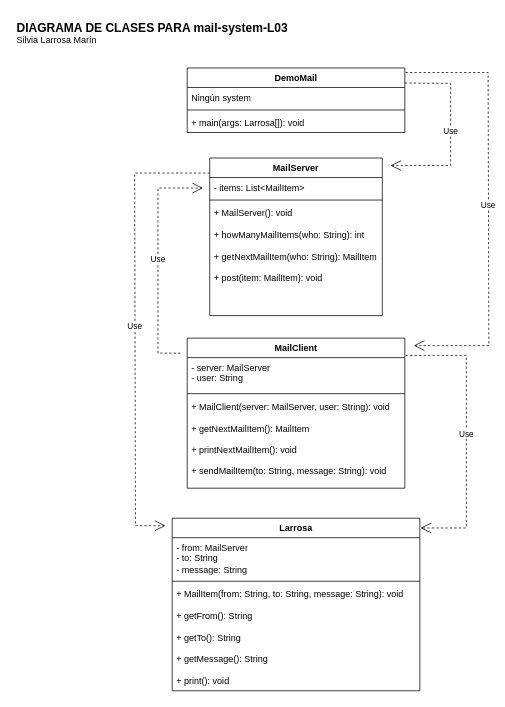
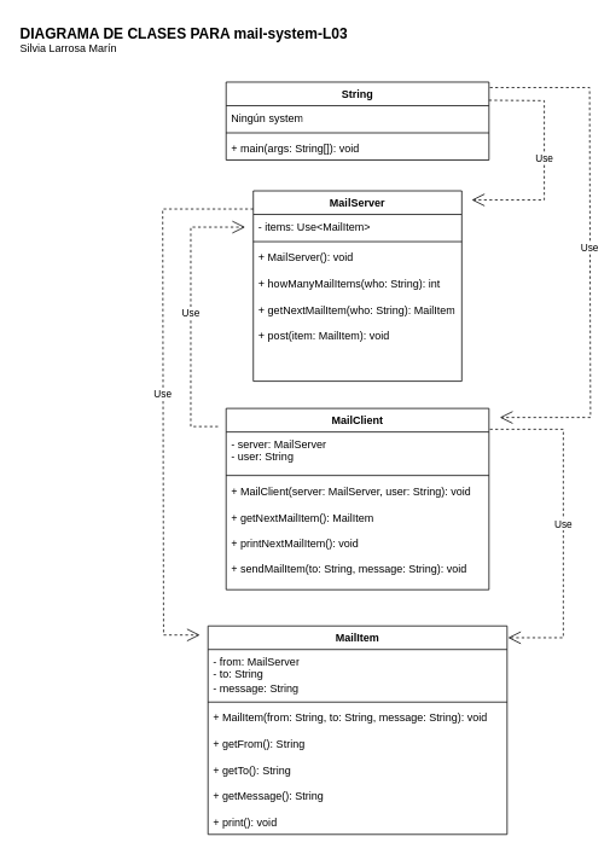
  <mxCell id="0" />
  <mxCell id="1" parent="0" />
- <mxCell id="2" value="DemoMail" style="swimlane;fontStyle=1;align=center;verticalAlign=top;childLayout=stackLayout;horizontal=1;startSize=26;horizontalStack=0;resizeParent=1;resizeParentMax=0;resizeLast=0;collapsible=1;marginBottom=0;whiteSpace=wrap;html=1;" vertex="1" parent="1"><mxGeometry x="249" y="90" width="290" height="86" as="geometry" /></mxCell>
+ <mxCell id="2" value="String" style="swimlane;fontStyle=1;align=center;verticalAlign=top;childLayout=stackLayout;horizontal=1;startSize=26;horizontalStack=0;resizeParent=1;resizeParentMax=0;resizeLast=0;collapsible=1;marginBottom=0;whiteSpace=wrap;html=1;" vertex="1" parent="1"><mxGeometry x="249" y="90" width="290" height="86" as="geometry" /></mxCell>
  <mxCell id="3" value="Ningún system" style="text;strokeColor=none;fillColor=none;align=left;verticalAlign=top;spacingLeft=4;spacingRight=4;overflow=hidden;rotatable=0;points=[[0,0.5],[1,0.5]];portConstraint=eastwest;whiteSpace=wrap;html=1;" vertex="1" parent="2"><mxGeometry y="26" width="290" height="26" as="geometry" /></mxCell>
  <mxCell id="4" value="" style="line;strokeWidth=1;fillColor=none;align=left;verticalAlign=middle;spacingTop=-1;spacingLeft=3;spacingRight=3;rotatable=0;labelPosition=right;points=[];portConstraint=eastwest;strokeColor=inherit;" vertex="1" parent="2"><mxGeometry y="52" width="290" height="8" as="geometry" /></mxCell>
- <mxCell id="5" value="+ main(args: Larrosa[]): void" style="text;strokeColor=none;fillColor=none;align=left;verticalAlign=top;spacingLeft=4;spacingRight=4;overflow=hidden;rotatable=0;points=[[0,0.5],[1,0.5]];portConstraint=eastwest;whiteSpace=wrap;html=1;" vertex="1" parent="2"><mxGeometry y="60" width="290" height="26" as="geometry" /></mxCell>
+ <mxCell id="5" value="+ main(args: String[]): void" style="text;strokeColor=none;fillColor=none;align=left;verticalAlign=top;spacingLeft=4;spacingRight=4;overflow=hidden;rotatable=0;points=[[0,0.5],[1,0.5]];portConstraint=eastwest;whiteSpace=wrap;html=1;" vertex="1" parent="2"><mxGeometry y="60" width="290" height="26" as="geometry" /></mxCell>
  <mxCell id="6" value="MailServer" style="swimlane;fontStyle=1;align=center;verticalAlign=top;childLayout=stackLayout;horizontal=1;startSize=26;horizontalStack=0;resizeParent=1;resizeParentMax=0;resizeLast=0;collapsible=1;marginBottom=0;whiteSpace=wrap;html=1;" vertex="1" parent="1"><mxGeometry x="279" y="210" width="230" height="210" as="geometry" /></mxCell>
- <mxCell id="7" value="- items: List&amp;lt;MailItem&amp;gt;" style="text;strokeColor=none;fillColor=none;align=left;verticalAlign=top;spacingLeft=4;spacingRight=4;overflow=hidden;rotatable=0;points=[[0,0.5],[1,0.5]];portConstraint=eastwest;whiteSpace=wrap;html=1;" vertex="1" parent="6"><mxGeometry y="26" width="230" height="26" as="geometry" /></mxCell>
+ <mxCell id="7" value="- items: Use&amp;lt;MailItem&amp;gt;" style="text;strokeColor=none;fillColor=none;align=left;verticalAlign=top;spacingLeft=4;spacingRight=4;overflow=hidden;rotatable=0;points=[[0,0.5],[1,0.5]];portConstraint=eastwest;whiteSpace=wrap;html=1;" vertex="1" parent="6"><mxGeometry y="26" width="230" height="26" as="geometry" /></mxCell>
  <mxCell id="8" value="" style="line;strokeWidth=1;fillColor=none;align=left;verticalAlign=middle;spacingTop=-1;spacingLeft=3;spacingRight=3;rotatable=0;labelPosition=right;points=[];portConstraint=eastwest;strokeColor=inherit;" vertex="1" parent="6"><mxGeometry y="52" width="230" height="8" as="geometry" /></mxCell>
  <mxCell id="9" value="&lt;div&gt;+ MailServer(): void&lt;/div&gt;&lt;div&gt;&lt;br&gt;&lt;/div&gt;&lt;div&gt;+ howManyMailItems(who: String): int&lt;/div&gt;&lt;div&gt;&lt;br&gt;&lt;/div&gt;&lt;div&gt;+ getNextMailItem(who: String): MailItem&lt;/div&gt;&lt;div&gt;&lt;br&gt;&lt;/div&gt;&lt;div&gt;+ post(item: MailItem): void&lt;/div&gt;" style="text;strokeColor=none;fillColor=none;align=left;verticalAlign=top;spacingLeft=4;spacingRight=4;overflow=hidden;rotatable=0;points=[[0,0.5],[1,0.5]];portConstraint=eastwest;whiteSpace=wrap;html=1;" vertex="1" parent="6"><mxGeometry y="60" width="230" height="150" as="geometry" /></mxCell>
  <mxCell id="10" value="MailClient" style="swimlane;fontStyle=1;align=center;verticalAlign=top;childLayout=stackLayout;horizontal=1;startSize=26;horizontalStack=0;resizeParent=1;resizeParentMax=0;resizeLast=0;collapsible=1;marginBottom=0;whiteSpace=wrap;html=1;" vertex="1" parent="1"><mxGeometry x="249" y="450" width="290" height="200" as="geometry" /></mxCell>
  <mxCell id="11" value="&lt;div&gt;- server: MailServer&lt;/div&gt;&lt;div&gt;- user: String&lt;/div&gt;" style="text;strokeColor=none;fillColor=none;align=left;verticalAlign=top;spacingLeft=4;spacingRight=4;overflow=hidden;rotatable=0;points=[[0,0.5],[1,0.5]];portConstraint=eastwest;whiteSpace=wrap;html=1;" vertex="1" parent="10"><mxGeometry y="26" width="290" height="44" as="geometry" /></mxCell>
  <mxCell id="12" value="" style="line;strokeWidth=1;fillColor=none;align=left;verticalAlign=middle;spacingTop=-1;spacingLeft=3;spacingRight=3;rotatable=0;labelPosition=right;points=[];portConstraint=eastwest;strokeColor=inherit;" vertex="1" parent="10"><mxGeometry y="70" width="290" height="8" as="geometry" /></mxCell>
  <mxCell id="13" value="&lt;div&gt;+ MailClient(server: MailServer, user: String): void&lt;/div&gt;&lt;div&gt;&lt;br&gt;&lt;/div&gt;&lt;div&gt;+ getNextMailItem(): MailItem&lt;/div&gt;&lt;div&gt;&lt;br&gt;&lt;/div&gt;&lt;div&gt;+ printNextMailItem(): void&lt;/div&gt;&lt;div&gt;&lt;br&gt;&lt;/div&gt;&lt;div&gt;+ sendMailItem(to: String, message: String): void&lt;/div&gt;" style="text;strokeColor=none;fillColor=none;align=left;verticalAlign=top;spacingLeft=4;spacingRight=4;overflow=hidden;rotatable=0;points=[[0,0.5],[1,0.5]];portConstraint=eastwest;whiteSpace=wrap;html=1;" vertex="1" parent="10"><mxGeometry y="78" width="290" height="122" as="geometry" /></mxCell>
- <mxCell id="14" value="Larrosa" style="swimlane;fontStyle=1;align=center;verticalAlign=top;childLayout=stackLayout;horizontal=1;startSize=26;horizontalStack=0;resizeParent=1;resizeParentMax=0;resizeLast=0;collapsible=1;marginBottom=0;whiteSpace=wrap;html=1;" vertex="1" parent="1"><mxGeometry x="229" y="690" width="330" height="230" as="geometry" /></mxCell>
+ <mxCell id="14" value="MailItem" style="swimlane;fontStyle=1;align=center;verticalAlign=top;childLayout=stackLayout;horizontal=1;startSize=26;horizontalStack=0;resizeParent=1;resizeParentMax=0;resizeLast=0;collapsible=1;marginBottom=0;whiteSpace=wrap;html=1;" vertex="1" parent="1"><mxGeometry x="229" y="690" width="330" height="230" as="geometry" /></mxCell>
  <mxCell id="15" value="&lt;div&gt;- from: MailServer&lt;/div&gt;&lt;div&gt;- to: String&lt;/div&gt;&lt;div&gt;- message: String&lt;/div&gt;" style="text;strokeColor=none;fillColor=none;align=left;verticalAlign=top;spacingLeft=4;spacingRight=4;overflow=hidden;rotatable=0;points=[[0,0.5],[1,0.5]];portConstraint=eastwest;whiteSpace=wrap;html=1;" vertex="1" parent="14"><mxGeometry y="26" width="330" height="54" as="geometry" /></mxCell>
  <mxCell id="16" value="" style="line;strokeWidth=1;fillColor=none;align=left;verticalAlign=middle;spacingTop=-1;spacingLeft=3;spacingRight=3;rotatable=0;labelPosition=right;points=[];portConstraint=eastwest;strokeColor=inherit;" vertex="1" parent="14"><mxGeometry y="80" width="330" height="8" as="geometry" /></mxCell>
  <mxCell id="17" value="&lt;div&gt;+ MailItem(from: String, to: String, message: String): void&lt;/div&gt;&lt;div&gt;&lt;br&gt;&lt;/div&gt;&lt;div&gt;+ getFrom(): String&lt;/div&gt;&lt;div&gt;&lt;br&gt;&lt;/div&gt;&lt;div&gt;+ getTo(): String&lt;/div&gt;&lt;div&gt;&lt;br&gt;&lt;/div&gt;&lt;div&gt;+ getMessage(): String&lt;/div&gt;&lt;div&gt;&lt;br&gt;&lt;/div&gt;&lt;div&gt;+ print(): void&lt;/div&gt;" style="text;strokeColor=none;fillColor=none;align=left;verticalAlign=top;spacingLeft=4;spacingRight=4;overflow=hidden;rotatable=0;points=[[0,0.5],[1,0.5]];portConstraint=eastwest;whiteSpace=wrap;html=1;" vertex="1" parent="14"><mxGeometry y="88" width="330" height="142" as="geometry" /></mxCell>
  <mxCell id="18" value="Use" style="endArrow=open;endSize=12;dashed=1;html=1;rounded=0;" edge="1" parent="1"><mxGeometry width="160" relative="1" as="geometry"><mxPoint x="540" y="96" as="sourcePoint" /><mxPoint x="551" y="460" as="targetPoint" /><Array as="points"><mxPoint x="650" y="96" /><mxPoint x="651" y="460" /></Array></mxGeometry></mxCell>
  <mxCell id="19" value="Use" style="endArrow=open;endSize=12;dashed=1;html=1;rounded=0;" edge="1" parent="1"><mxGeometry width="160" relative="1" as="geometry"><mxPoint x="539" y="110" as="sourcePoint" /><mxPoint x="520" y="220" as="targetPoint" /><Array as="points"><mxPoint x="600" y="110.5" /><mxPoint x="600" y="220" /></Array></mxGeometry></mxCell>
  <mxCell id="20" value="Use" style="endArrow=open;endSize=12;dashed=1;html=1;rounded=0;" edge="1" parent="1"><mxGeometry width="160" relative="1" as="geometry"><mxPoint x="279" y="230" as="sourcePoint" /><mxPoint x="220" y="700" as="targetPoint" /><Array as="points"><mxPoint x="179" y="230" /><mxPoint x="180" y="700" /></Array></mxGeometry></mxCell>
  <mxCell id="21" value="Use" style="endArrow=open;endSize=12;dashed=1;html=1;rounded=0;" edge="1" parent="1"><mxGeometry width="160" relative="1" as="geometry"><mxPoint x="540" y="473" as="sourcePoint" /><mxPoint x="560" y="703" as="targetPoint" /><Array as="points"><mxPoint x="621" y="473" /><mxPoint x="621" y="703" /></Array></mxGeometry></mxCell>
  <mxCell id="22" value="Use" style="endArrow=open;endSize=12;dashed=1;html=1;rounded=0;" edge="1" parent="1"><mxGeometry width="160" relative="1" as="geometry"><mxPoint x="240" y="470" as="sourcePoint" /><mxPoint x="270" y="250" as="targetPoint" /><Array as="points"><mxPoint x="210" y="470" /><mxPoint x="210" y="250" /></Array></mxGeometry></mxCell>
  <mxCell id="23" value="&lt;div&gt;&lt;font style=&quot;font-size: 16px;&quot;&gt;&lt;b&gt;DIAGRAMA DE CLASES PARA mail-system-L03&lt;/b&gt;&lt;/font&gt;&lt;/div&gt;&lt;div&gt;Silvia Larrosa Marín&lt;/div&gt;" style="text;html=1;whiteSpace=wrap;overflow=hidden;rounded=0;" vertex="1" parent="1"><mxGeometry x="20" y="20" width="390" height="120" as="geometry" /></mxCell>
